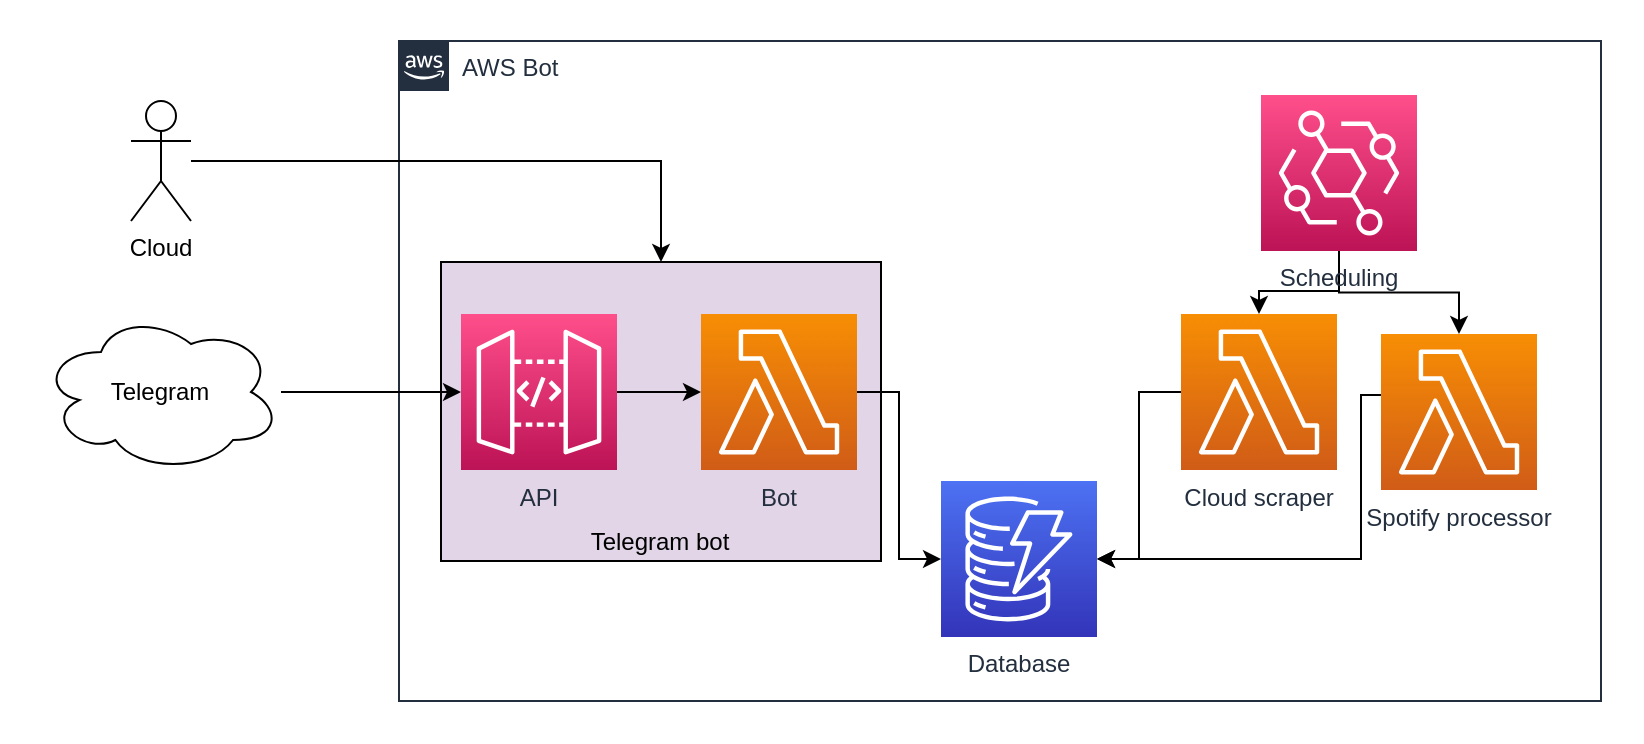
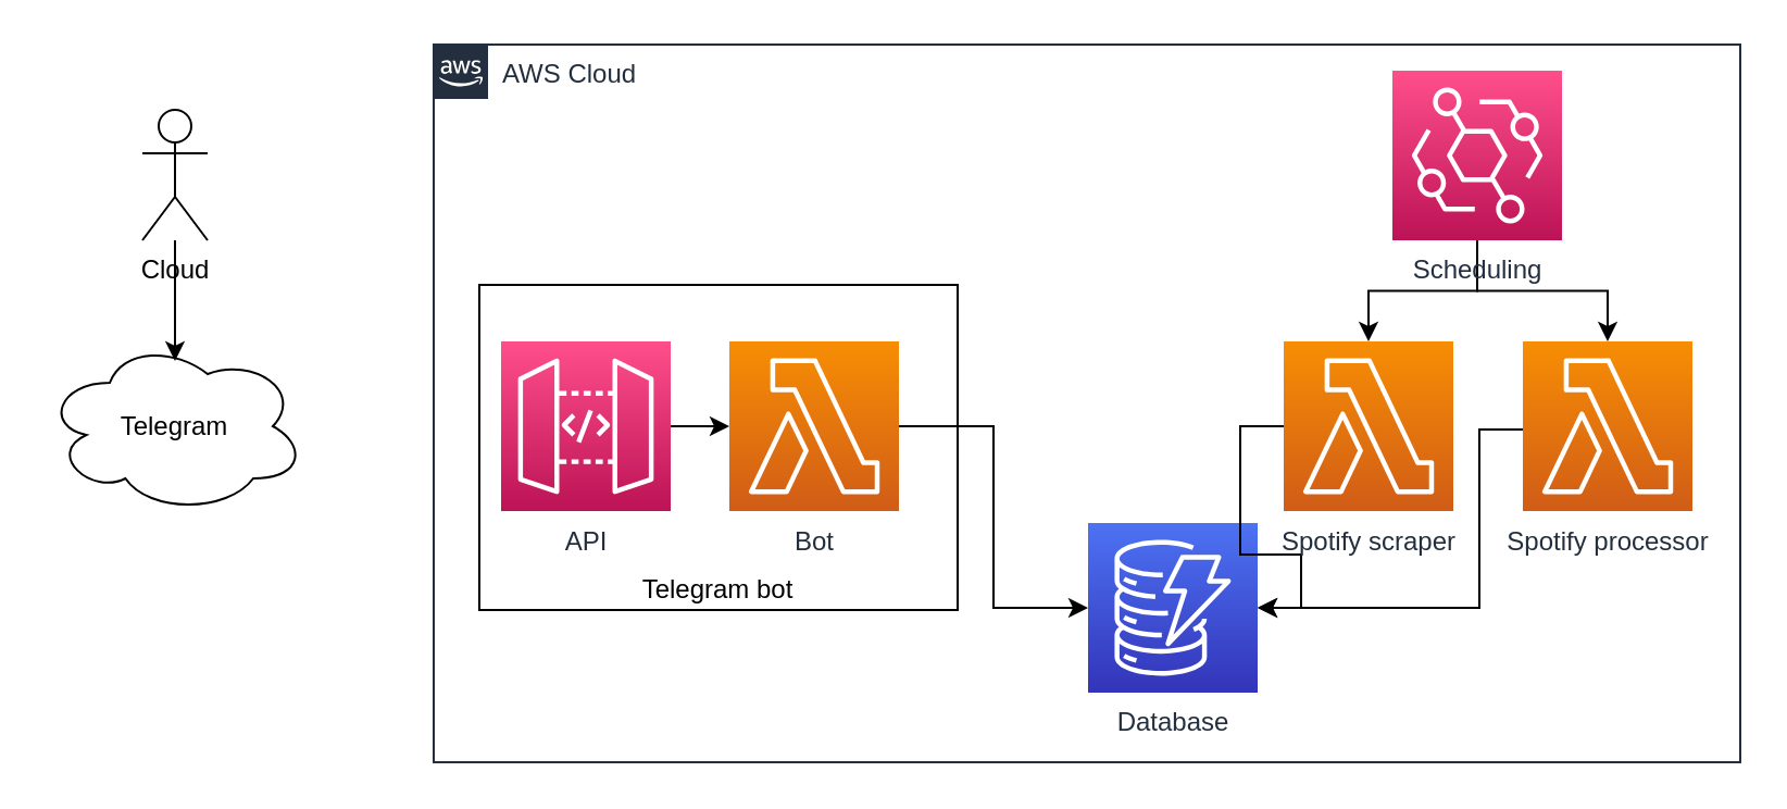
  <mxCell id="0" />
  <mxCell id="1" parent="0" />
- <mxCell id="2" value="AWS Bot" style="points=[[0,0],[0.25,0],[0.5,0],[0.75,0],[1,0],[1,0.25],[1,0.5],[1,0.75],[1,1],[0.75,1],[0.5,1],[0.25,1],[0,1],[0,0.75],[0,0.5],[0,0.25]];outlineConnect=0;gradientColor=none;html=1;whiteSpace=wrap;fontSize=12;fontStyle=0;shape=mxgraph.aws4.group;grIcon=mxgraph.aws4.group_aws_cloud_alt;strokeColor=#232F3E;fillColor=none;verticalAlign=top;align=left;spacingLeft=30;fontColor=#232F3E;dashed=0;labelBackgroundColor=#ffffff;" parent="1" vertex="1"><mxGeometry x="199" y="20" width="601" height="330" as="geometry" /></mxCell>
+ <mxCell id="2" value="AWS Cloud" style="points=[[0,0],[0.25,0],[0.5,0],[0.75,0],[1,0],[1,0.25],[1,0.5],[1,0.75],[1,1],[0.75,1],[0.5,1],[0.25,1],[0,1],[0,0.75],[0,0.5],[0,0.25]];outlineConnect=0;gradientColor=none;html=1;whiteSpace=wrap;fontSize=12;fontStyle=0;shape=mxgraph.aws4.group;grIcon=mxgraph.aws4.group_aws_cloud_alt;strokeColor=#232F3E;fillColor=none;verticalAlign=top;align=left;spacingLeft=30;fontColor=#232F3E;dashed=0;labelBackgroundColor=#ffffff;" parent="1" vertex="1"><mxGeometry x="199" y="20" width="601" height="330" as="geometry" /></mxCell>
  <mxCell id="3" value="Telegram" style="ellipse;shape=cloud;whiteSpace=wrap;html=1;" vertex="1" parent="1"><mxGeometry x="20" y="155.5" width="120" height="80" as="geometry" /></mxCell>
- <mxCell id="4" style="edgeStyle=orthogonalEdgeStyle;rounded=0;orthogonalLoop=1;jettySize=auto;html=1;" edge="1" parent="1" source="5" target="6"><mxGeometry relative="1" as="geometry" /></mxCell>
+ <mxCell id="4" style="edgeStyle=orthogonalEdgeStyle;rounded=0;orthogonalLoop=1;jettySize=auto;html=1;entryX=0.5;entryY=0.125;entryDx=0;entryDy=0;entryPerimeter=0;" edge="1" parent="1" source="5" target="3"><mxGeometry relative="1" as="geometry" /></mxCell>
  <mxCell id="5" value="Cloud" style="shape=umlActor;verticalLabelPosition=bottom;verticalAlign=top;html=1;outlineConnect=0;" vertex="1" parent="1"><mxGeometry x="65" y="50" width="30" height="60" as="geometry" /></mxCell>
- <mxCell id="6" value="Telegram bot" style="rounded=0;whiteSpace=wrap;html=1;verticalAlign=bottom;labelPosition=center;verticalLabelPosition=middle;align=center;fillColor=#e1d5e7;" vertex="1" parent="1"><mxGeometry x="220" y="130.5" width="220" height="149.5" as="geometry" /></mxCell>
+ <mxCell id="6" value="Telegram bot" style="rounded=0;whiteSpace=wrap;html=1;verticalAlign=bottom;labelPosition=center;verticalLabelPosition=middle;align=center;" vertex="1" parent="1"><mxGeometry x="220" y="130.5" width="220" height="149.5" as="geometry" /></mxCell>
  <mxCell id="7" style="edgeStyle=orthogonalEdgeStyle;rounded=0;orthogonalLoop=1;jettySize=auto;html=1;entryX=0;entryY=0.5;entryDx=0;entryDy=0;entryPerimeter=0;" edge="1" parent="1" source="8" target="10"><mxGeometry relative="1" as="geometry" /></mxCell>
  <mxCell id="8" value="API" style="sketch=0;points=[[0,0,0],[0.25,0,0],[0.5,0,0],[0.75,0,0],[1,0,0],[0,1,0],[0.25,1,0],[0.5,1,0],[0.75,1,0],[1,1,0],[0,0.25,0],[0,0.5,0],[0,0.75,0],[1,0.25,0],[1,0.5,0],[1,0.75,0]];outlineConnect=0;fontColor=#232F3E;gradientColor=#FF4F8B;gradientDirection=north;fillColor=#BC1356;strokeColor=#ffffff;dashed=0;verticalLabelPosition=bottom;verticalAlign=top;align=center;html=1;fontSize=12;fontStyle=0;aspect=fixed;shape=mxgraph.aws4.resourceIcon;resIcon=mxgraph.aws4.api_gateway;" vertex="1" parent="1"><mxGeometry x="230" y="156.5" width="78" height="78" as="geometry" /></mxCell>
  <mxCell id="9" style="edgeStyle=orthogonalEdgeStyle;rounded=0;orthogonalLoop=1;jettySize=auto;html=1;entryX=0;entryY=0.5;entryDx=0;entryDy=0;entryPerimeter=0;" edge="1" parent="1" source="10" target="11"><mxGeometry relative="1" as="geometry" /></mxCell>
- <mxCell id="10" value="Bot" style="sketch=0;points=[[0,0,0],[0.25,0,0],[0.5,0,0],[0.75,0,0],[1,0,0],[0,1,0],[0.25,1,0],[0.5,1,0],[0.75,1,0],[1,1,0],[0,0.25,0],[0,0.5,0],[0,0.75,0],[1,0.25,0],[1,0.5,0],[1,0.75,0]];outlineConnect=0;fontColor=#232F3E;gradientColor=#F78E04;gradientDirection=north;fillColor=#D05C17;strokeColor=#ffffff;dashed=0;verticalLabelPosition=bottom;verticalAlign=top;align=center;html=1;fontSize=12;fontStyle=0;aspect=fixed;shape=mxgraph.aws4.resourceIcon;resIcon=mxgraph.aws4.lambda;" vertex="1" parent="1"><mxGeometry x="350" y="156.5" width="78" height="78" as="geometry" /></mxCell>
- <mxCell id="11" value="Database" style="sketch=0;points=[[0,0,0],[0.25,0,0],[0.5,0,0],[0.75,0,0],[1,0,0],[0,1,0],[0.25,1,0],[0.5,1,0],[0.75,1,0],[1,1,0],[0,0.25,0],[0,0.5,0],[0,0.75,0],[1,0.25,0],[1,0.5,0],[1,0.75,0]];outlineConnect=0;fontColor=#232F3E;gradientColor=#4D72F3;gradientDirection=north;fillColor=#3334B9;strokeColor=#ffffff;dashed=0;verticalLabelPosition=bottom;verticalAlign=top;align=center;html=1;fontSize=12;fontStyle=0;aspect=fixed;shape=mxgraph.aws4.resourceIcon;resIcon=mxgraph.aws4.dynamodb;" vertex="1" parent="1"><mxGeometry x="470" y="240" width="78" height="78" as="geometry" /></mxCell>
+ <mxCell id="10" value="Bot" style="sketch=0;points=[[0,0,0],[0.25,0,0],[0.5,0,0],[0.75,0,0],[1,0,0],[0,1,0],[0.25,1,0],[0.5,1,0],[0.75,1,0],[1,1,0],[0,0.25,0],[0,0.5,0],[0,0.75,0],[1,0.25,0],[1,0.5,0],[1,0.75,0]];outlineConnect=0;fontColor=#232F3E;gradientColor=#F78E04;gradientDirection=north;fillColor=#D05C17;strokeColor=#ffffff;dashed=0;verticalLabelPosition=bottom;verticalAlign=top;align=center;html=1;fontSize=12;fontStyle=0;aspect=fixed;shape=mxgraph.aws4.resourceIcon;resIcon=mxgraph.aws4.lambda;" vertex="1" parent="1"><mxGeometry x="335" y="156.5" width="78" height="78" as="geometry" /></mxCell>
+ <mxCell id="11" value="Database" style="sketch=0;points=[[0,0,0],[0.25,0,0],[0.5,0,0],[0.75,0,0],[1,0,0],[0,1,0],[0.25,1,0],[0.5,1,0],[0.75,1,0],[1,1,0],[0,0.25,0],[0,0.5,0],[0,0.75,0],[1,0.25,0],[1,0.5,0],[1,0.75,0]];outlineConnect=0;fontColor=#232F3E;gradientColor=#4D72F3;gradientDirection=north;fillColor=#3334B9;strokeColor=#ffffff;dashed=0;verticalLabelPosition=bottom;verticalAlign=top;align=center;html=1;fontSize=12;fontStyle=0;aspect=fixed;shape=mxgraph.aws4.resourceIcon;resIcon=mxgraph.aws4.dynamodb;" vertex="1" parent="1"><mxGeometry x="500" y="240" width="78" height="78" as="geometry" /></mxCell>
  <mxCell id="12" style="edgeStyle=orthogonalEdgeStyle;rounded=0;orthogonalLoop=1;jettySize=auto;html=1;entryX=1;entryY=0.5;entryDx=0;entryDy=0;entryPerimeter=0;" edge="1" parent="1" source="13" target="11"><mxGeometry relative="1" as="geometry" /></mxCell>
- <mxCell id="13" value="Cloud scraper" style="sketch=0;points=[[0,0,0],[0.25,0,0],[0.5,0,0],[0.75,0,0],[1,0,0],[0,1,0],[0.25,1,0],[0.5,1,0],[0.75,1,0],[1,1,0],[0,0.25,0],[0,0.5,0],[0,0.75,0],[1,0.25,0],[1,0.5,0],[1,0.75,0]];outlineConnect=0;fontColor=#232F3E;gradientColor=#F78E04;gradientDirection=north;fillColor=#D05C17;strokeColor=#ffffff;dashed=0;verticalLabelPosition=bottom;verticalAlign=top;align=center;html=1;fontSize=12;fontStyle=0;aspect=fixed;shape=mxgraph.aws4.resourceIcon;resIcon=mxgraph.aws4.lambda;" vertex="1" parent="1"><mxGeometry x="590" y="156.5" width="78" height="78" as="geometry" /></mxCell>
- <mxCell id="14" style="edgeStyle=orthogonalEdgeStyle;rounded=0;orthogonalLoop=1;jettySize=auto;html=1;entryX=0;entryY=0.5;entryDx=0;entryDy=0;entryPerimeter=0;" edge="1" parent="1" source="3" target="8"><mxGeometry relative="1" as="geometry" /></mxCell>
+ <mxCell id="13" value="Spotify scraper" style="sketch=0;points=[[0,0,0],[0.25,0,0],[0.5,0,0],[0.75,0,0],[1,0,0],[0,1,0],[0.25,1,0],[0.5,1,0],[0.75,1,0],[1,1,0],[0,0.25,0],[0,0.5,0],[0,0.75,0],[1,0.25,0],[1,0.5,0],[1,0.75,0]];outlineConnect=0;fontColor=#232F3E;gradientColor=#F78E04;gradientDirection=north;fillColor=#D05C17;strokeColor=#ffffff;dashed=0;verticalLabelPosition=bottom;verticalAlign=top;align=center;html=1;fontSize=12;fontStyle=0;aspect=fixed;shape=mxgraph.aws4.resourceIcon;resIcon=mxgraph.aws4.lambda;" vertex="1" parent="1"><mxGeometry x="590" y="156.5" width="78" height="78" as="geometry" /></mxCell>
  <mxCell id="15" style="edgeStyle=orthogonalEdgeStyle;rounded=0;orthogonalLoop=1;jettySize=auto;html=1;entryX=0.5;entryY=0;entryDx=0;entryDy=0;entryPerimeter=0;" edge="1" parent="1" source="17" target="13"><mxGeometry relative="1" as="geometry" /></mxCell>
  <mxCell id="16" style="edgeStyle=orthogonalEdgeStyle;rounded=0;orthogonalLoop=1;jettySize=auto;html=1;entryX=0.5;entryY=0;entryDx=0;entryDy=0;entryPerimeter=0;" edge="1" parent="1" source="17" target="19"><mxGeometry relative="1" as="geometry" /></mxCell>
- <mxCell id="17" value="Scheduling" style="sketch=0;points=[[0,0,0],[0.25,0,0],[0.5,0,0],[0.75,0,0],[1,0,0],[0,1,0],[0.25,1,0],[0.5,1,0],[0.75,1,0],[1,1,0],[0,0.25,0],[0,0.5,0],[0,0.75,0],[1,0.25,0],[1,0.5,0],[1,0.75,0]];outlineConnect=0;fontColor=#232F3E;gradientColor=#FF4F8B;gradientDirection=north;fillColor=#BC1356;strokeColor=#ffffff;dashed=0;verticalLabelPosition=bottom;verticalAlign=top;align=center;html=1;fontSize=12;fontStyle=0;aspect=fixed;shape=mxgraph.aws4.resourceIcon;resIcon=mxgraph.aws4.eventbridge;" vertex="1" parent="1"><mxGeometry x="630" y="47" width="78" height="78" as="geometry" /></mxCell>
+ <mxCell id="17" value="Scheduling" style="sketch=0;points=[[0,0,0],[0.25,0,0],[0.5,0,0],[0.75,0,0],[1,0,0],[0,1,0],[0.25,1,0],[0.5,1,0],[0.75,1,0],[1,1,0],[0,0.25,0],[0,0.5,0],[0,0.75,0],[1,0.25,0],[1,0.5,0],[1,0.75,0]];outlineConnect=0;fontColor=#232F3E;gradientColor=#FF4F8B;gradientDirection=north;fillColor=#BC1356;strokeColor=#ffffff;dashed=0;verticalLabelPosition=bottom;verticalAlign=top;align=center;html=1;fontSize=12;fontStyle=0;aspect=fixed;shape=mxgraph.aws4.resourceIcon;resIcon=mxgraph.aws4.eventbridge;" vertex="1" parent="1"><mxGeometry x="640" y="32" width="78" height="78" as="geometry" /></mxCell>
  <mxCell id="18" style="edgeStyle=orthogonalEdgeStyle;rounded=0;orthogonalLoop=1;jettySize=auto;html=1;entryX=1;entryY=0.5;entryDx=0;entryDy=0;entryPerimeter=0;" edge="1" parent="1" source="19" target="11"><mxGeometry relative="1" as="geometry"><Array as="points"><mxPoint x="680" y="197" /><mxPoint x="680" y="279" /></Array></mxGeometry></mxCell>
- <mxCell id="19" value="Spotify processor" style="sketch=0;points=[[0,0,0],[0.25,0,0],[0.5,0,0],[0.75,0,0],[1,0,0],[0,1,0],[0.25,1,0],[0.5,1,0],[0.75,1,0],[1,1,0],[0,0.25,0],[0,0.5,0],[0,0.75,0],[1,0.25,0],[1,0.5,0],[1,0.75,0]];outlineConnect=0;fontColor=#232F3E;gradientColor=#F78E04;gradientDirection=north;fillColor=#D05C17;strokeColor=#ffffff;dashed=0;verticalLabelPosition=bottom;verticalAlign=top;align=center;html=1;fontSize=12;fontStyle=0;aspect=fixed;shape=mxgraph.aws4.resourceIcon;resIcon=mxgraph.aws4.lambda;" vertex="1" parent="1"><mxGeometry x="690" y="166.5" width="78" height="78" as="geometry" /></mxCell>
+ <mxCell id="19" value="Spotify processor" style="sketch=0;points=[[0,0,0],[0.25,0,0],[0.5,0,0],[0.75,0,0],[1,0,0],[0,1,0],[0.25,1,0],[0.5,1,0],[0.75,1,0],[1,1,0],[0,0.25,0],[0,0.5,0],[0,0.75,0],[1,0.25,0],[1,0.5,0],[1,0.75,0]];outlineConnect=0;fontColor=#232F3E;gradientColor=#F78E04;gradientDirection=north;fillColor=#D05C17;strokeColor=#ffffff;dashed=0;verticalLabelPosition=bottom;verticalAlign=top;align=center;html=1;fontSize=12;fontStyle=0;aspect=fixed;shape=mxgraph.aws4.resourceIcon;resIcon=mxgraph.aws4.lambda;" vertex="1" parent="1"><mxGeometry x="700" y="156.5" width="78" height="78" as="geometry" /></mxCell>
